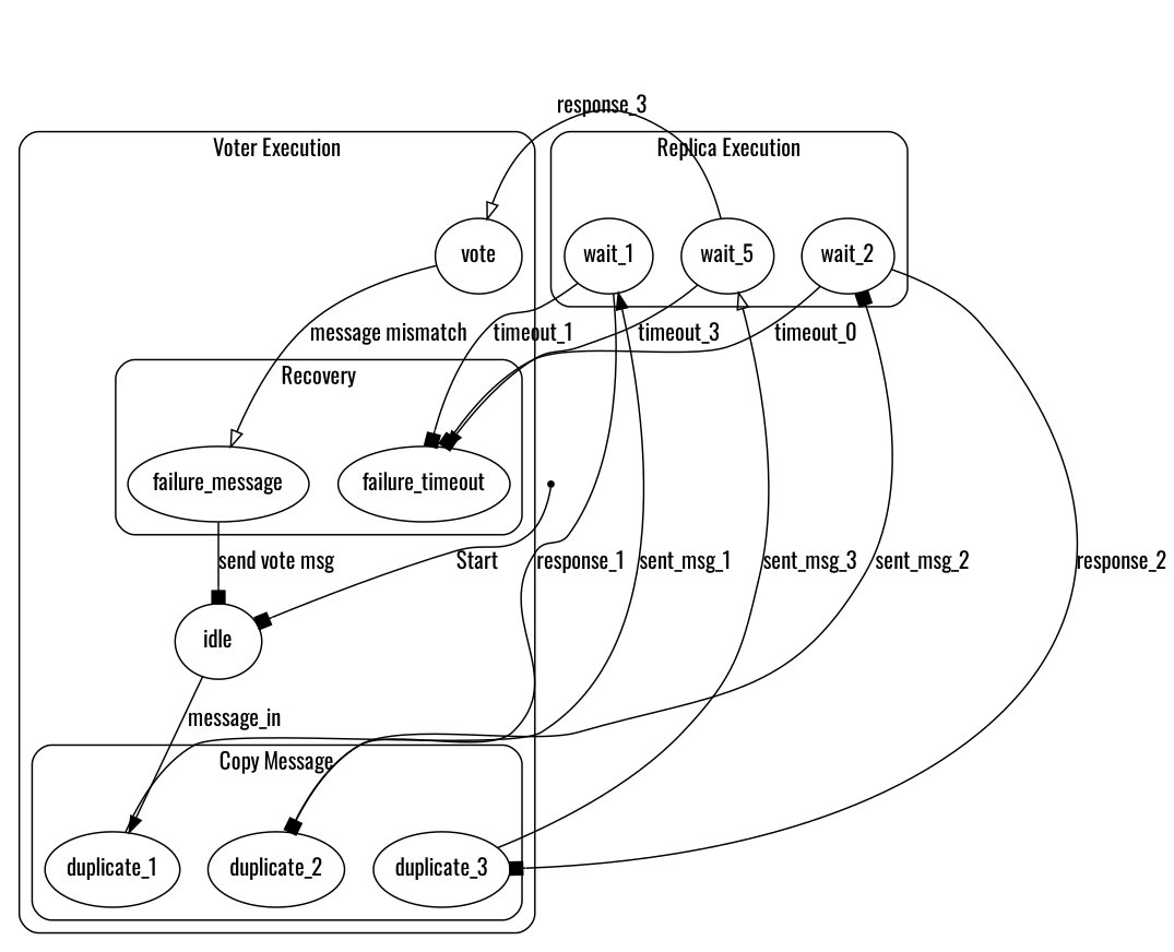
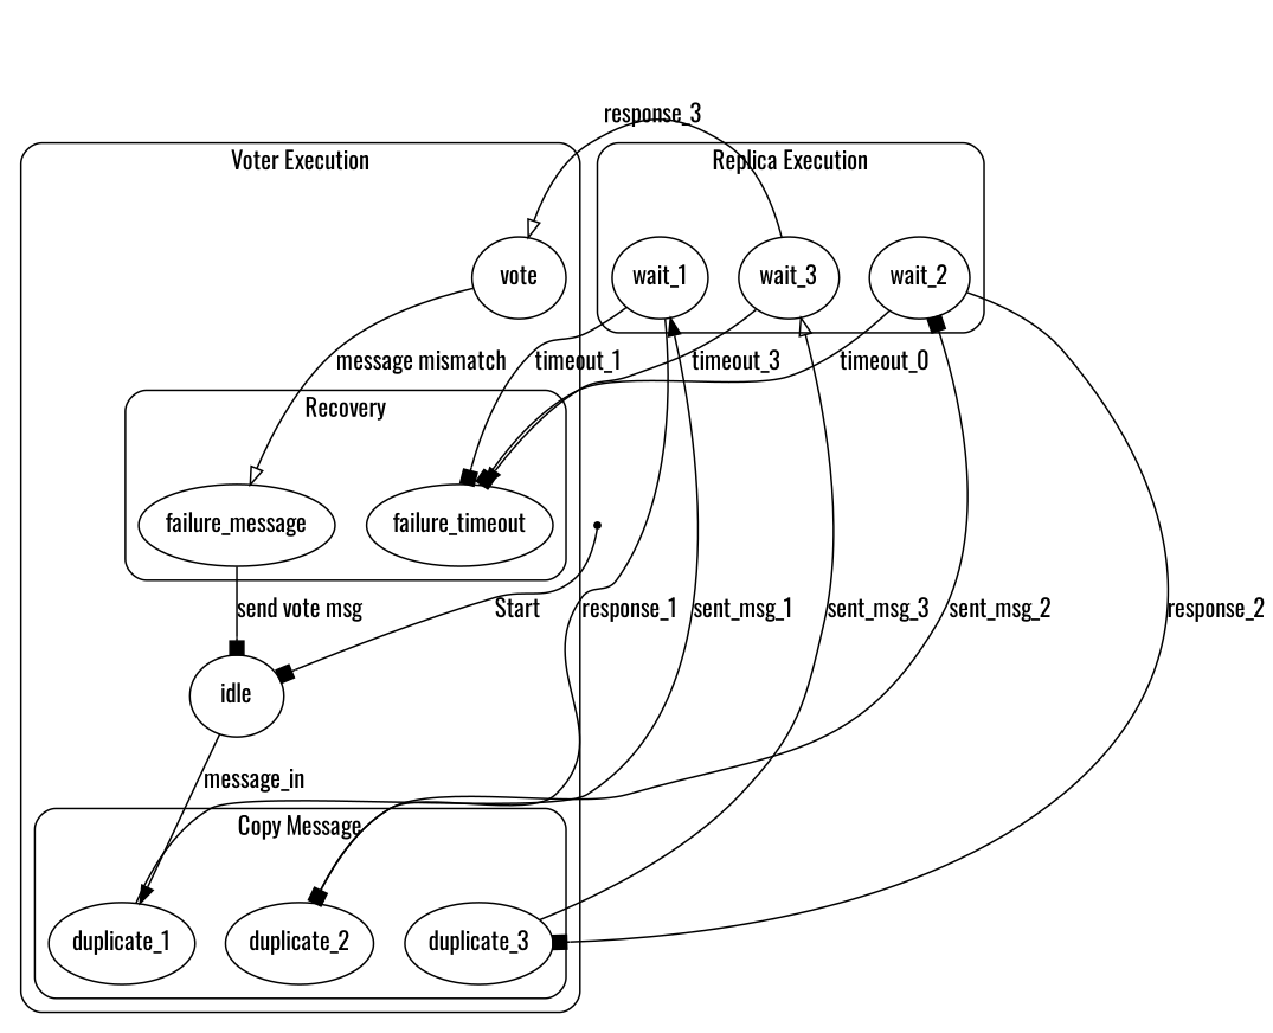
  digraph {
    compound=true
    fontname=Oswald
    rankdir=TB
    node [fontname=Oswald shape=ellipse]
    edge [arrowhead=box fontname=Oswald]
    duplicate_1 [height=0.65]
    duplicate_2 [height=0.65]
    duplicate_3 [height=0.65]
    failure_timeout [height=0.65]
    failure_message [height=0.65]
    idle [height=0.65]
    vote [height=0.65]
    wait_1 [height=0.65]
    wait_2 [height=0.65]
-   wait_3 [height=0.65 label=wait_5]
+   wait_3 [height=0.65]
    ENTRY [shape=point]
    subgraph cluster_1 {
      label="Voter Execution"
      style=rounded
      idle
      vote
      subgraph cluster_2 {
        label="Copy Message"
        style=rounded
        duplicate_1
        duplicate_2
        duplicate_3
      }
      subgraph cluster_3 {
        label=Recovery
        style=rounded
        failure_timeout
        failure_message
      }
    }
    subgraph cluster_4 {
      label="Replica Execution"
      style=rounded
      wait_1
      wait_2
      wait_3
    }
    duplicate_1 -> wait_1 [arrowhead=normal label=sent_msg_1]
    duplicate_2 -> wait_2 [label=sent_msg_2]
    duplicate_3 -> wait_3 [arrowhead=onormal label=sent_msg_3]
    failure_message -> idle [label="send vote msg"]
    idle -> duplicate_1 [arrowhead=normal label=message_in]
    vote -> failure_message [arrowhead=onormal label="message mismatch"]
    wait_1 -> duplicate_2 [label=response_1]
    wait_1 -> failure_timeout [label=timeout_1]
    wait_2 -> duplicate_3 [label=response_2]
    wait_2 -> failure_timeout [label=timeout_0]
    wait_3 -> failure_timeout [arrowhead=normal label=timeout_3]
    wait_3 -> vote [arrowhead=onormal label=response_3]
    ENTRY -> idle [label=Start]
  }
